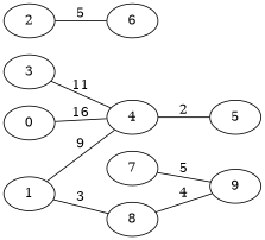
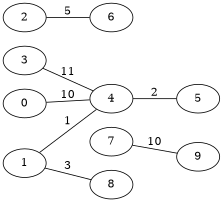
  graph {
    rankdir=LR
    0
    4
    5
    1
    8
    2
    6
    3
    7
    9
-   0 -- 4 [label=16]
+   0 -- 4 [label=10]
    4 -- 5 [label=2]
-   1 -- 4 [label=9]
+   1 -- 4 [label=1]
    1 -- 8 [label=3]
-   8 -- 9 [label=4]
    2 -- 6 [label=5]
    3 -- 4 [label=11]
-   7 -- 9 [label=5]
+   7 -- 9 [label=10]
  }
